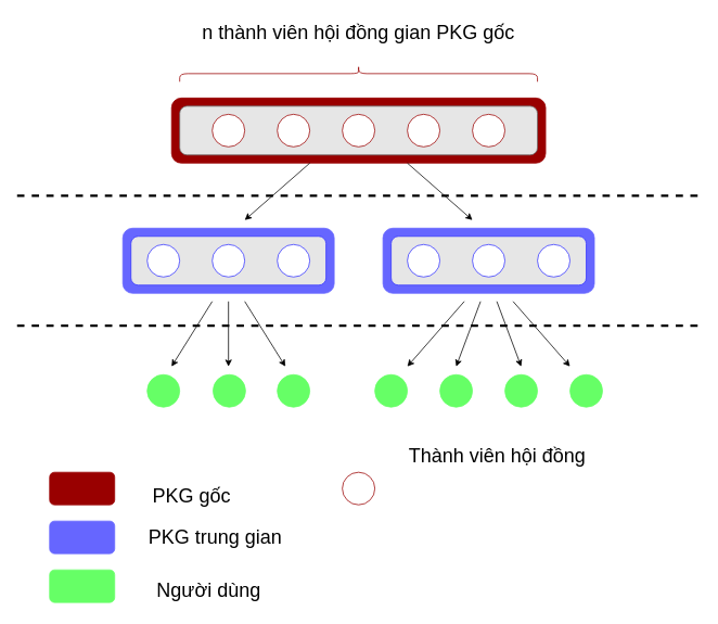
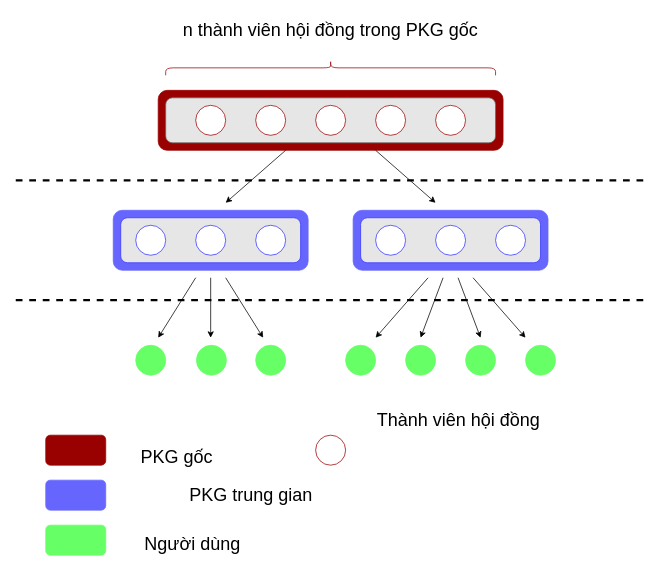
  <mxCell id="0" />
  <mxCell id="1" parent="0" />
  <mxCell id="2" value="" style="rounded=1;whiteSpace=wrap;html=1;fillColor=#990000;strokeColor=#990000;fontColor=#333333;" parent="1" vertex="1"><mxGeometry x="210" y="120" width="460" height="80" as="geometry" /></mxCell>
  <mxCell id="3" value="" style="rounded=1;whiteSpace=wrap;html=1;fillColor=#6666FF;strokeColor=#6666FF;fontColor=#333333;" parent="1" vertex="1"><mxGeometry x="150" y="280" width="260" height="80" as="geometry" /></mxCell>
  <mxCell id="4" value="" style="rounded=1;whiteSpace=wrap;html=1;fillColor=#E6E6E6;strokeColor=#3333FF;fontColor=#333333;" parent="1" vertex="1"><mxGeometry x="160" y="290" width="240" height="60" as="geometry" /></mxCell>
  <mxCell id="5" value="" style="rounded=1;whiteSpace=wrap;html=1;fillColor=#E6E6E6;strokeColor=#666666;fontColor=#333333;" parent="1" vertex="1"><mxGeometry x="220" y="130" width="440" height="60" as="geometry" /></mxCell>
  <mxCell id="6" value="" style="ellipse;whiteSpace=wrap;html=1;aspect=fixed;fillColor=#FFFFFF;strokeColor=#990000;" parent="1" vertex="1"><mxGeometry x="420" y="140" width="40" height="40" as="geometry" /></mxCell>
  <mxCell id="7" value="" style="ellipse;whiteSpace=wrap;html=1;aspect=fixed;fillColor=#FFFFFF;strokeColor=#3333FF;" parent="1" vertex="1"><mxGeometry x="340" y="300" width="40" height="40" as="geometry" /></mxCell>
  <mxCell id="8" value="" style="ellipse;whiteSpace=wrap;html=1;aspect=fixed;fillColor=#FFFFFF;strokeColor=#3333FF;" parent="1" vertex="1"><mxGeometry x="180" y="300" width="40" height="40" as="geometry" /></mxCell>
  <mxCell id="9" value="" style="ellipse;whiteSpace=wrap;html=1;aspect=fixed;fillColor=#66FF66;strokeColor=#66FF66;" parent="1" vertex="1"><mxGeometry x="261" y="460" width="40" height="40" as="geometry" /></mxCell>
  <mxCell id="10" value="" style="ellipse;whiteSpace=wrap;html=1;aspect=fixed;fillColor=#66FF66;strokeColor=#66FF66;" parent="1" vertex="1"><mxGeometry x="180" y="460" width="40" height="40" as="geometry" /></mxCell>
  <mxCell id="11" value="" style="ellipse;whiteSpace=wrap;html=1;aspect=fixed;fillColor=#66FF66;strokeColor=#66FF66;" parent="1" vertex="1"><mxGeometry x="340" y="460" width="40" height="40" as="geometry" /></mxCell>
  <mxCell id="12" value="" style="ellipse;whiteSpace=wrap;html=1;aspect=fixed;fillColor=#66FF66;strokeColor=#66FF66;" parent="1" vertex="1"><mxGeometry x="460" y="460" width="40" height="40" as="geometry" /></mxCell>
  <mxCell id="13" value="" style="ellipse;whiteSpace=wrap;html=1;aspect=fixed;fillColor=#66FF66;strokeColor=#66FF66;" parent="1" vertex="1"><mxGeometry x="540" y="460" width="40" height="40" as="geometry" /></mxCell>
  <mxCell id="14" value="" style="ellipse;whiteSpace=wrap;html=1;aspect=fixed;fillColor=#66FF66;strokeColor=#66FF66;" parent="1" vertex="1"><mxGeometry x="620" y="460" width="40" height="40" as="geometry" /></mxCell>
  <mxCell id="15" value="" style="ellipse;whiteSpace=wrap;html=1;aspect=fixed;fillColor=#66FF66;strokeColor=#66FF66;" parent="1" vertex="1"><mxGeometry x="700" y="460" width="40" height="40" as="geometry" /></mxCell>
  <mxCell id="16" value="" style="endArrow=classic;html=1;strokeWidth=1;" parent="1" edge="1"><mxGeometry width="50" height="50" relative="1" as="geometry"><mxPoint x="380" y="200" as="sourcePoint" /><mxPoint x="300" y="270" as="targetPoint" /></mxGeometry></mxCell>
  <mxCell id="17" value="" style="endArrow=classic;html=1;strokeWidth=1;" parent="1" edge="1"><mxGeometry width="50" height="50" relative="1" as="geometry"><mxPoint x="500" y="200" as="sourcePoint" /><mxPoint x="580" y="270" as="targetPoint" /></mxGeometry></mxCell>
  <mxCell id="18" value="" style="endArrow=classic;html=1;strokeWidth=1;" parent="1" edge="1"><mxGeometry width="50" height="50" relative="1" as="geometry"><mxPoint x="260" y="370" as="sourcePoint" /><mxPoint x="210" y="450" as="targetPoint" /></mxGeometry></mxCell>
  <mxCell id="19" value="" style="endArrow=classic;html=1;strokeWidth=1;" parent="1" edge="1"><mxGeometry width="50" height="50" relative="1" as="geometry"><mxPoint x="300" y="370" as="sourcePoint" /><mxPoint x="350" y="450" as="targetPoint" /></mxGeometry></mxCell>
  <mxCell id="20" value="" style="endArrow=classic;html=1;strokeWidth=1;" parent="1" edge="1"><mxGeometry width="50" height="50" relative="1" as="geometry"><mxPoint x="590" y="370" as="sourcePoint" /><mxPoint x="560" y="450" as="targetPoint" /></mxGeometry></mxCell>
  <mxCell id="21" value="" style="endArrow=classic;html=1;strokeWidth=1;" parent="1" edge="1"><mxGeometry width="50" height="50" relative="1" as="geometry"><mxPoint x="610" y="370" as="sourcePoint" /><mxPoint x="640" y="450" as="targetPoint" /></mxGeometry></mxCell>
  <mxCell id="22" value="" style="endArrow=classic;html=1;strokeWidth=1;" parent="1" edge="1"><mxGeometry width="50" height="50" relative="1" as="geometry"><mxPoint x="630" y="370" as="sourcePoint" /><mxPoint x="700" y="450" as="targetPoint" /></mxGeometry></mxCell>
  <mxCell id="23" value="" style="endArrow=classic;html=1;strokeWidth=1;" parent="1" edge="1"><mxGeometry width="50" height="50" relative="1" as="geometry"><mxPoint x="570" y="370" as="sourcePoint" /><mxPoint x="500" y="450" as="targetPoint" /></mxGeometry></mxCell>
  <mxCell id="24" value="" style="endArrow=classic;html=1;strokeWidth=1;" parent="1" edge="1"><mxGeometry width="50" height="50" relative="1" as="geometry"><mxPoint x="280" y="370" as="sourcePoint" /><mxPoint x="280" y="450" as="targetPoint" /></mxGeometry></mxCell>
  <mxCell id="25" value="" style="endArrow=none;dashed=1;html=1;strokeWidth=3;" parent="1" edge="1"><mxGeometry width="50" height="50" relative="1" as="geometry"><mxPoint y="400" as="sourcePoint" x="20" /><mxPoint x="860" y="400" as="targetPoint" /></mxGeometry></mxCell>
  <mxCell id="26" value="" style="endArrow=none;dashed=1;html=1;strokeWidth=3;" parent="1" edge="1"><mxGeometry width="50" height="50" relative="1" as="geometry"><mxPoint y="240" as="sourcePoint" x="20" /><mxPoint x="860" y="240" as="targetPoint" /></mxGeometry></mxCell>
  <mxCell id="27" value="" style="rounded=1;whiteSpace=wrap;html=1;strokeColor=#990000;fillColor=#990000;fontFamily=Helvetica;fontSize=24;" parent="1" vertex="1"><mxGeometry x="60" y="580" width="80" height="40" as="geometry" /></mxCell>
  <mxCell id="28" value="" style="rounded=1;whiteSpace=wrap;html=1;strokeColor=#6666FF;fillColor=#6666FF;fontFamily=Helvetica;fontSize=24;" parent="1" vertex="1"><mxGeometry x="60" y="640" width="80" height="40" as="geometry" /></mxCell>
  <mxCell id="29" value="" style="rounded=1;whiteSpace=wrap;html=1;strokeColor=#66FF66;fillColor=#66FF66;fontFamily=Helvetica;fontSize=24;" parent="1" vertex="1"><mxGeometry x="60" y="700" width="80" height="40" as="geometry" /></mxCell>
  <mxCell id="30" value="PKG gốc" style="text;html=1;strokeColor=none;fillColor=none;align=left;verticalAlign=middle;whiteSpace=wrap;rounded=0;fontFamily=Helvetica;fontSize=24;" parent="1" vertex="1"><mxGeometry x="185" y="590" width="200" height="40" as="geometry" /></mxCell>
- <mxCell id="31" value="PKG trung gian" style="text;html=1;strokeColor=none;fillColor=none;align=left;verticalAlign=middle;whiteSpace=wrap;rounded=0;fontFamily=Helvetica;fontSize=24;" parent="1" vertex="1"><mxGeometry x="180" y="640" width="200" height="40" as="geometry" /></mxCell>
+ <mxCell id="31" value="PKG trung gian" style="text;html=1;strokeColor=none;fillColor=none;align=left;verticalAlign=middle;whiteSpace=wrap;rounded=0;fontFamily=Helvetica;fontSize=24;" parent="1" vertex="1"><mxGeometry x="250" y="640" width="200" height="40" as="geometry" /></mxCell>
  <mxCell id="32" value="Người dùng" style="text;html=1;strokeColor=none;fillColor=none;align=left;verticalAlign=middle;whiteSpace=wrap;rounded=0;fontFamily=Helvetica;fontSize=24;" parent="1" vertex="1"><mxGeometry x="190" y="705" width="200" height="40" as="geometry" /></mxCell>
  <mxCell id="33" value="" style="ellipse;whiteSpace=wrap;html=1;aspect=fixed;fillColor=#FFFFFF;strokeColor=#990000;" parent="1" vertex="1"><mxGeometry x="500" y="140" width="40" height="40" as="geometry" /></mxCell>
  <mxCell id="34" value="" style="ellipse;whiteSpace=wrap;html=1;aspect=fixed;fillColor=#FFFFFF;strokeColor=#990000;" parent="1" vertex="1"><mxGeometry x="580" y="140" width="40" height="40" as="geometry" /></mxCell>
  <mxCell id="35" value="" style="ellipse;whiteSpace=wrap;html=1;aspect=fixed;fillColor=#FFFFFF;strokeColor=#990000;" parent="1" vertex="1"><mxGeometry x="340" y="140" width="40" height="40" as="geometry" /></mxCell>
  <mxCell id="36" value="" style="ellipse;whiteSpace=wrap;html=1;aspect=fixed;fillColor=#FFFFFF;strokeColor=#990000;" parent="1" vertex="1"><mxGeometry x="260" y="140" width="40" height="40" as="geometry" /></mxCell>
  <mxCell id="37" value="" style="ellipse;whiteSpace=wrap;html=1;aspect=fixed;fillColor=#FFFFFF;strokeColor=#3333FF;" parent="1" vertex="1"><mxGeometry x="260" y="300" width="40" height="40" as="geometry" /></mxCell>
  <mxCell id="38" value="" style="rounded=1;whiteSpace=wrap;html=1;fillColor=#6666FF;strokeColor=#6666FF;fontColor=#333333;" parent="1" vertex="1"><mxGeometry x="470" y="280" width="260" height="80" as="geometry" /></mxCell>
  <mxCell id="39" value="" style="rounded=1;whiteSpace=wrap;html=1;fillColor=#E6E6E6;strokeColor=#3333FF;fontColor=#333333;" parent="1" vertex="1"><mxGeometry x="480" y="290" width="240" height="60" as="geometry" /></mxCell>
  <mxCell id="40" value="" style="ellipse;whiteSpace=wrap;html=1;aspect=fixed;fillColor=#FFFFFF;strokeColor=#3333FF;" parent="1" vertex="1"><mxGeometry x="660" y="300" width="40" height="40" as="geometry" /></mxCell>
  <mxCell id="41" value="" style="ellipse;whiteSpace=wrap;html=1;aspect=fixed;fillColor=#FFFFFF;strokeColor=#3333FF;" parent="1" vertex="1"><mxGeometry x="500" y="300" width="40" height="40" as="geometry" /></mxCell>
  <mxCell id="42" value="" style="ellipse;whiteSpace=wrap;html=1;aspect=fixed;fillColor=#FFFFFF;strokeColor=#3333FF;" parent="1" vertex="1"><mxGeometry x="580" y="300" width="40" height="40" as="geometry" /></mxCell>
  <mxCell id="43" value="" style="ellipse;whiteSpace=wrap;html=1;aspect=fixed;fillColor=#FFFFFF;strokeColor=#990000;" parent="1" vertex="1"><mxGeometry x="420" y="580" width="40" height="40" as="geometry" /></mxCell>
  <mxCell id="44" value="Thành viên hội đồng" style="text;html=1;strokeColor=none;fillColor=none;align=left;verticalAlign=middle;whiteSpace=wrap;rounded=0;fontFamily=Helvetica;fontSize=24;" parent="1" vertex="1"><mxGeometry x="500" y="540" width="240" height="40" as="geometry" /></mxCell>
  <mxCell id="45" value="" style="shape=curlyBracket;whiteSpace=wrap;html=1;rounded=1;strokeColor=#990000;fillColor=#990000;direction=south;" parent="1" vertex="1"><mxGeometry x="220" y="80" width="440" height="20" as="geometry" /></mxCell>
- <mxCell id="46" value="n thành viên hội đồng gian PKG gốc" style="text;html=1;strokeColor=none;fillColor=none;align=center;verticalAlign=middle;whiteSpace=wrap;rounded=0;fontSize=24;fontStyle=0" parent="1" vertex="1"><mxGeometry x="220" y="20" width="440" height="40" as="geometry" /></mxCell>
+ <mxCell id="46" value="n thành viên hội đồng trong PKG gốc" style="text;html=1;strokeColor=none;fillColor=none;align=center;verticalAlign=middle;whiteSpace=wrap;rounded=0;fontSize=24;fontStyle=0" parent="1" vertex="1"><mxGeometry x="220" y="20" width="440" height="40" as="geometry" /></mxCell>
